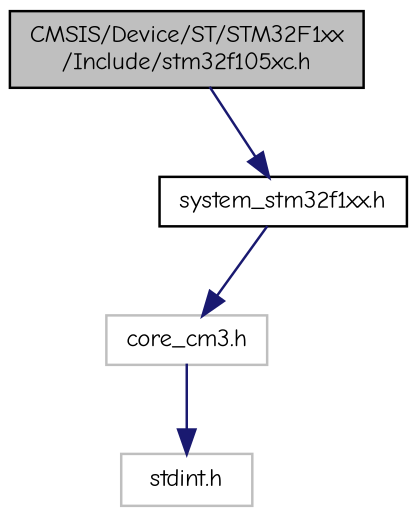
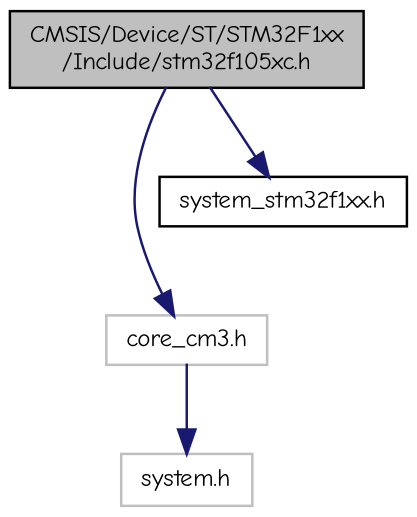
  digraph {
    fontname="Comic Neue"
    node [color=black fillcolor=white fontname="Comic Neue" fontsize=10 shape=record style=filled]
    edge [color=midnightblue fontname="Comic Neue" fontsize=10 labelfontname=Helvetica labelfontsize=10 style=solid]
    n1 [fillcolor=grey75 fontcolor=black height=0.2 label="CMSIS/Device/ST/STM32F1xx\l/Include/stm32f105xc.h" width=0.4]
    n2 [color=grey75 height=0.2 label="core_cm3.h" width=0.4]
    n3 [height=0.2 label="system_stm32f1xx.h" width=0.4]
-   n4 [color=grey75 height=0.2 label="stdint.h" width=0.4]
-   n3 -> n2
+   n4 [color=grey75 height=0.2 label="system.h" width=0.4]
+   n1 -> n2
    n1 -> n3
    n2 -> n4
  }
